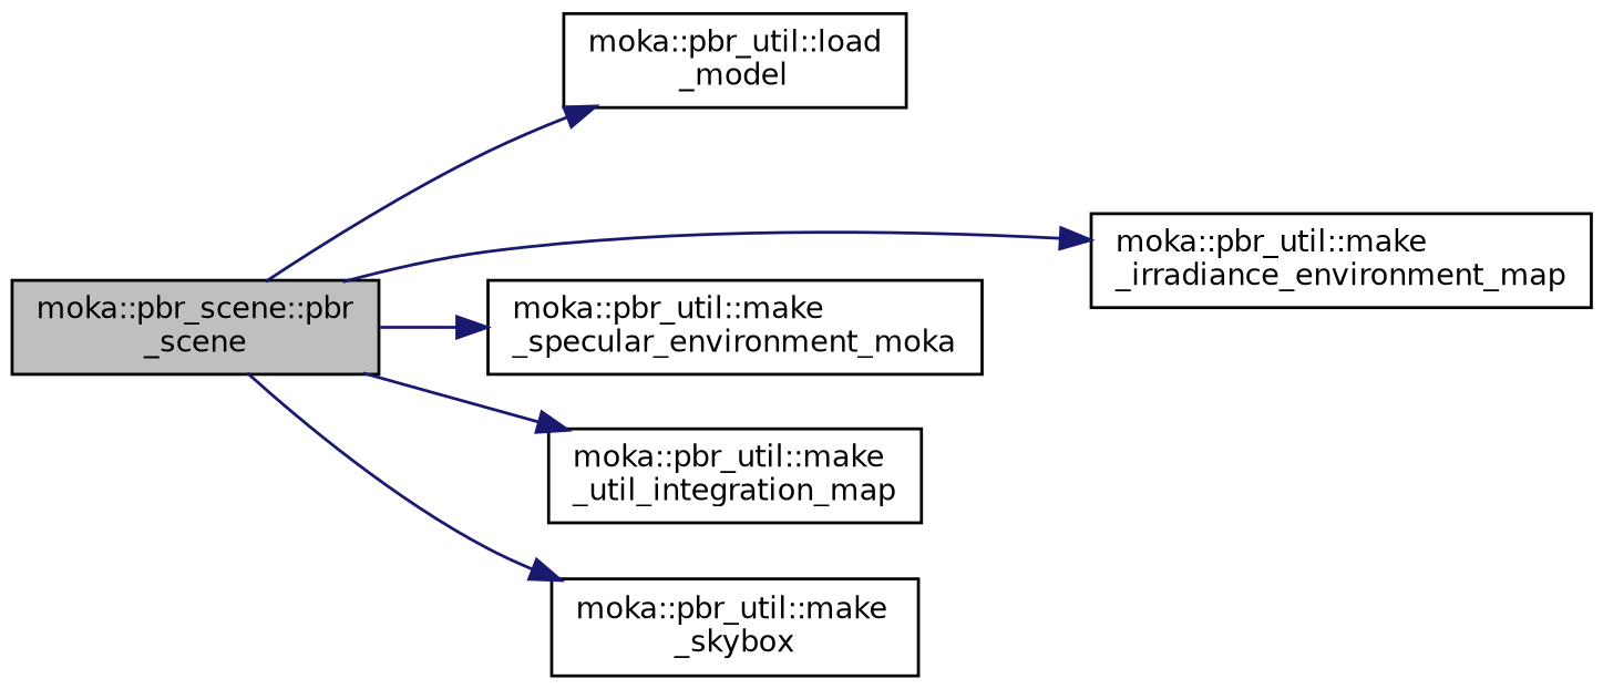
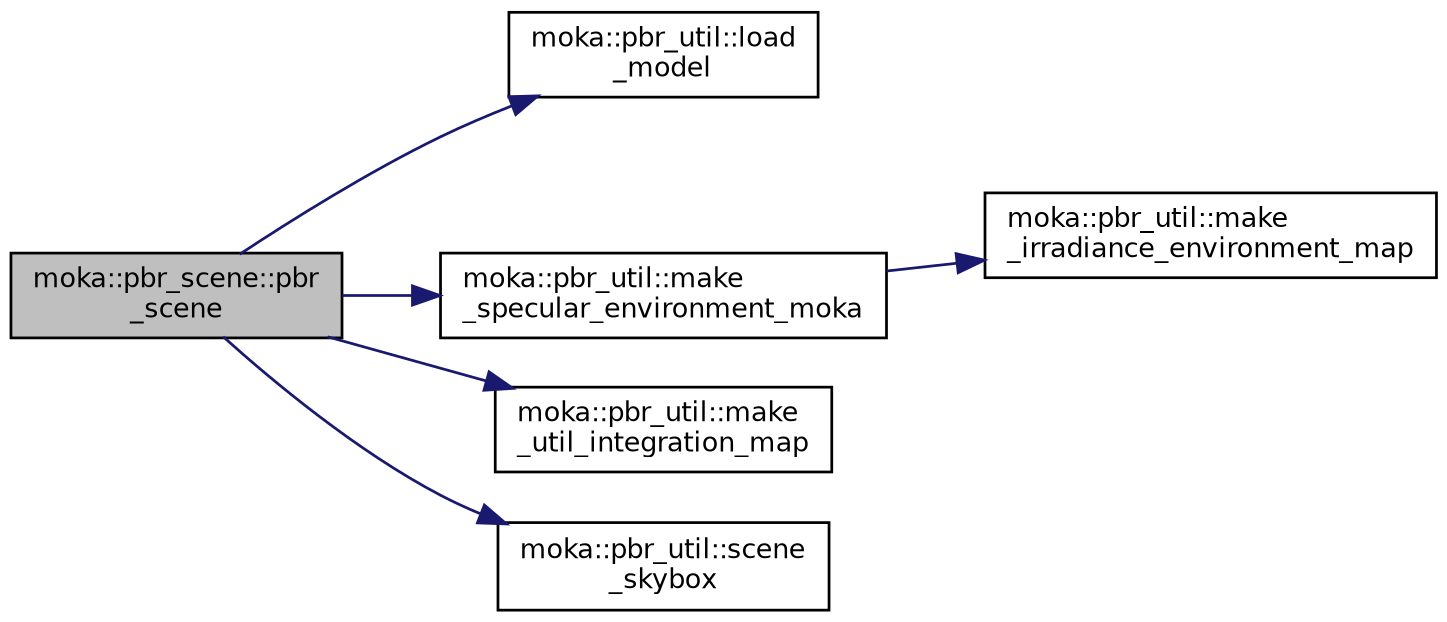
  digraph {
    rankdir=LR
    node [color=black fillcolor=white fontname=Helvetica fontsize=10 shape=record style=filled]
    edge [color=midnightblue fontname=Helvetica fontsize=10 labelfontname=Helvetica labelfontsize=10 style=solid]
    n1 [fillcolor=grey75 fontcolor=black height=0.2 label="moka::pbr_scene::pbr\l_scene" width=0.4]
    n2 [height=0.2 label="moka::pbr_util::load\l_model" width=0.4]
    n3 [height=0.2 label="moka::pbr_util::make\l_irradiance_environment_map" width=0.4]
    n4 [height=0.2 label="moka::pbr_util::make\l_specular_environment_moka" width=0.4]
    n5 [height=0.2 label="moka::pbr_util::make\l_util_integration_map" width=0.4]
-   n6 [height=0.2 label="moka::pbr_util::make\l_skybox" width=0.4]
+   n6 [height=0.2 label="moka::pbr_util::scene\l_skybox" width=0.4]
    n1 -> n2
-   n1 -> n3
+   n4 -> n3
    n1 -> n4
    n1 -> n5
    n1 -> n6
  }
